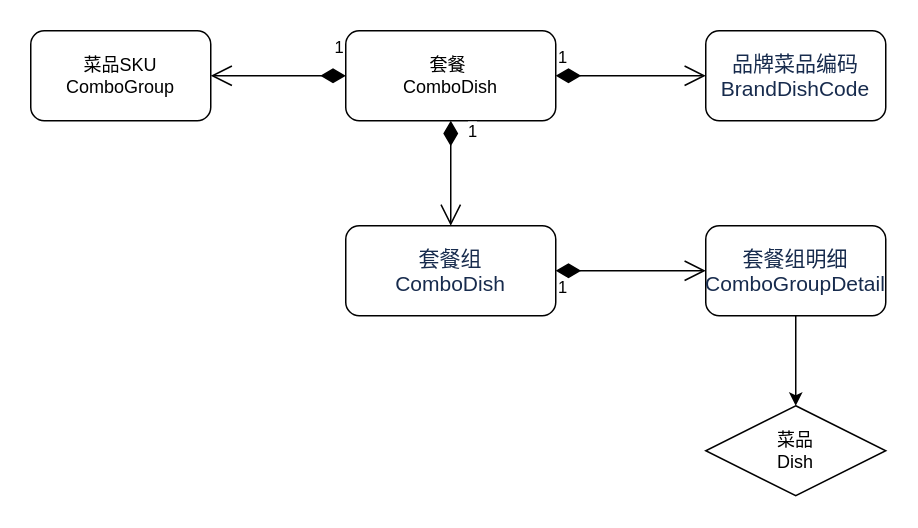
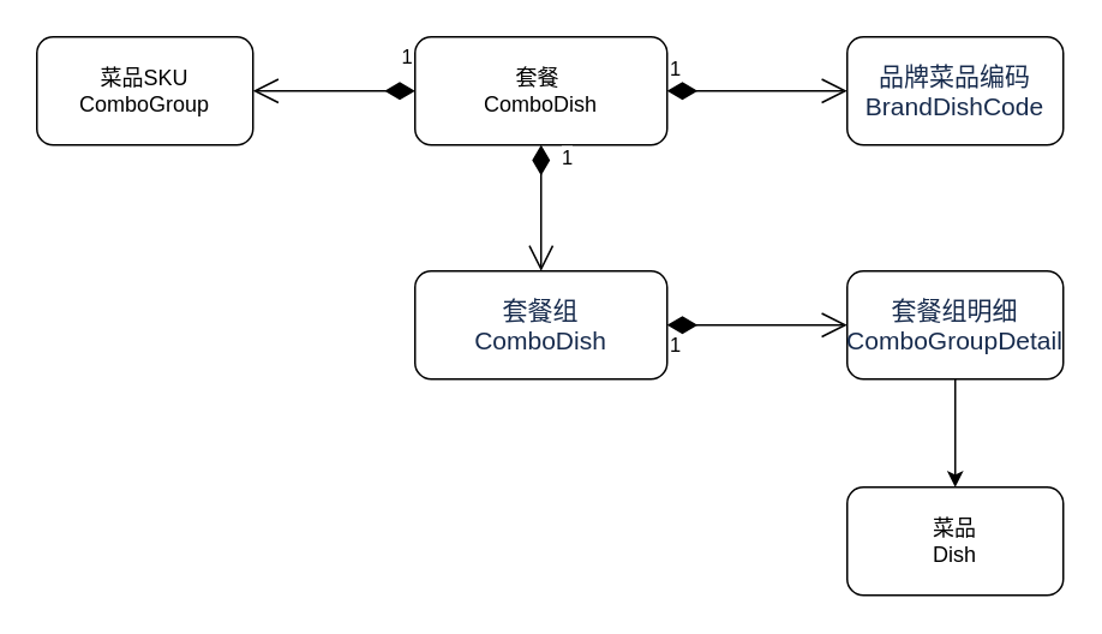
  <mxCell id="0" />
  <mxCell id="1" parent="0" />
  <mxCell id="2" value="套餐&amp;nbsp;&lt;br&gt;ComboDish" style="rounded=1;whiteSpace=wrap;html=1;" vertex="1" parent="1"><mxGeometry x="230" y="20" width="140" height="60" as="geometry" /></mxCell>
  <mxCell id="3" value="菜品SKU &lt;br&gt;ComboGroup" style="rounded=1;whiteSpace=wrap;html=1;" vertex="1" parent="1"><mxGeometry x="20" y="20" width="120" height="60" as="geometry" /></mxCell>
  <mxCell id="4" value="&lt;span style=&quot;color: rgb(23 , 43 , 77) ; font-family: , , &amp;#34;segoe ui&amp;#34; , &amp;#34;roboto&amp;#34; , &amp;#34;oxygen&amp;#34; , &amp;#34;ubuntu&amp;#34; , &amp;#34;fira sans&amp;#34; , &amp;#34;droid sans&amp;#34; , &amp;#34;helvetica neue&amp;#34; , sans-serif ; font-size: 14px ; text-align: left ; white-space: normal&quot;&gt;套餐组&lt;br&gt;&lt;/span&gt;&lt;span style=&quot;text-align: left&quot;&gt;&lt;font color=&quot;#172b4d&quot;&gt;&lt;span style=&quot;font-size: 14px&quot;&gt;ComboDish&lt;/span&gt;&lt;/font&gt;&lt;br&gt;&lt;/span&gt;" style="rounded=1;whiteSpace=wrap;html=1;" vertex="1" parent="1"><mxGeometry x="230" y="150" width="140" height="60" as="geometry" /></mxCell>
  <mxCell id="5" value="&lt;span style=&quot;color: rgb(23 , 43 , 77) ; font-family: , , &amp;#34;segoe ui&amp;#34; , &amp;#34;roboto&amp;#34; , &amp;#34;oxygen&amp;#34; , &amp;#34;ubuntu&amp;#34; , &amp;#34;fira sans&amp;#34; , &amp;#34;droid sans&amp;#34; , &amp;#34;helvetica neue&amp;#34; , sans-serif ; font-size: 14px ; text-align: left ; white-space: normal&quot;&gt;品牌菜品编码&lt;br&gt;BrandDishCode&lt;/span&gt;" style="rounded=1;whiteSpace=wrap;html=1;" vertex="1" parent="1"><mxGeometry x="470" y="20" width="120" height="60" as="geometry" /></mxCell>
  <mxCell id="6" value="1" style="endArrow=open;html=1;endSize=12;startArrow=diamondThin;startSize=14;startFill=1;edgeStyle=orthogonalEdgeStyle;align=left;verticalAlign=bottom;entryX=1;entryY=0.5;entryDx=0;entryDy=0;exitX=0;exitY=0.5;exitDx=0;exitDy=0;" edge="1" parent="1" source="2" target="3"><mxGeometry x="-0.8" y="-10" relative="1" as="geometry"><mxPoint x="210" y="80" as="sourcePoint" /><mxPoint x="370" y="80" as="targetPoint" /><mxPoint as="offset" /></mxGeometry></mxCell>
  <mxCell id="7" value="1" style="endArrow=open;html=1;endSize=12;startArrow=diamondThin;startSize=14;startFill=1;edgeStyle=orthogonalEdgeStyle;align=left;verticalAlign=bottom;exitX=1;exitY=0.5;exitDx=0;exitDy=0;" edge="1" parent="1" source="2"><mxGeometry x="-1" y="3" relative="1" as="geometry"><mxPoint x="400" y="49.6" as="sourcePoint" /><mxPoint x="470" y="50" as="targetPoint" /><Array as="points"><mxPoint x="460" y="50" /></Array></mxGeometry></mxCell>
  <mxCell id="8" value="1" style="endArrow=open;html=1;endSize=12;startArrow=diamondThin;startSize=14;startFill=1;edgeStyle=orthogonalEdgeStyle;align=left;verticalAlign=bottom;" edge="1" parent="1"><mxGeometry x="-0.556" y="10" relative="1" as="geometry"><mxPoint x="300" y="80" as="sourcePoint" /><mxPoint x="300" y="150" as="targetPoint" /><Array as="points"><mxPoint x="300" y="80" /></Array><mxPoint as="offset" /></mxGeometry></mxCell>
  <mxCell id="9" value="&lt;span style=&quot;color: rgb(23 , 43 , 77) ; font-family: , , &amp;#34;segoe ui&amp;#34; , &amp;#34;roboto&amp;#34; , &amp;#34;oxygen&amp;#34; , &amp;#34;ubuntu&amp;#34; , &amp;#34;fira sans&amp;#34; , &amp;#34;droid sans&amp;#34; , &amp;#34;helvetica neue&amp;#34; , sans-serif ; font-size: 14px ; text-align: left ; white-space: normal&quot;&gt;套餐组明细&lt;br&gt;&lt;/span&gt;&lt;span style=&quot;text-align: left&quot;&gt;&lt;font color=&quot;#172b4d&quot;&gt;&lt;span style=&quot;font-size: 14px&quot;&gt;ComboGroupDetail&lt;/span&gt;&lt;/font&gt;&lt;br&gt;&lt;/span&gt;" style="rounded=1;whiteSpace=wrap;html=1;" vertex="1" parent="1"><mxGeometry x="470" y="150" width="120" height="60" as="geometry" /></mxCell>
  <mxCell id="10" value="1" style="endArrow=open;html=1;endSize=12;startArrow=diamondThin;startSize=14;startFill=1;edgeStyle=orthogonalEdgeStyle;align=left;verticalAlign=bottom;entryX=0;entryY=0.5;entryDx=0;entryDy=0;exitX=1;exitY=0.5;exitDx=0;exitDy=0;" edge="1" parent="1" target="9" source="4"><mxGeometry x="-1" y="-20" relative="1" as="geometry"><mxPoint x="400" y="180" as="sourcePoint" /><mxPoint x="440" y="140" as="targetPoint" /><mxPoint as="offset" /></mxGeometry></mxCell>
- <mxCell id="11" value="菜品 &lt;br&gt;Dish" style="rhombus;whiteSpace=wrap;html=1;" vertex="1" parent="1"><mxGeometry x="470" y="270" width="120" height="60" as="geometry" /></mxCell>
+ <mxCell id="11" value="菜品 &lt;br&gt;Dish" style="rounded=1;whiteSpace=wrap;html=1;" vertex="1" parent="1"><mxGeometry x="470" y="270" width="120" height="60" as="geometry" /></mxCell>
  <mxCell id="12" value="" style="endArrow=classic;html=1;entryX=0.5;entryY=0;entryDx=0;entryDy=0;exitX=0.5;exitY=1;exitDx=0;exitDy=0;" edge="1" parent="1" source="9" target="11"><mxGeometry width="50" height="50" relative="1" as="geometry"><mxPoint x="360" y="240" as="sourcePoint" /><mxPoint x="410" y="190" as="targetPoint" /></mxGeometry></mxCell>
